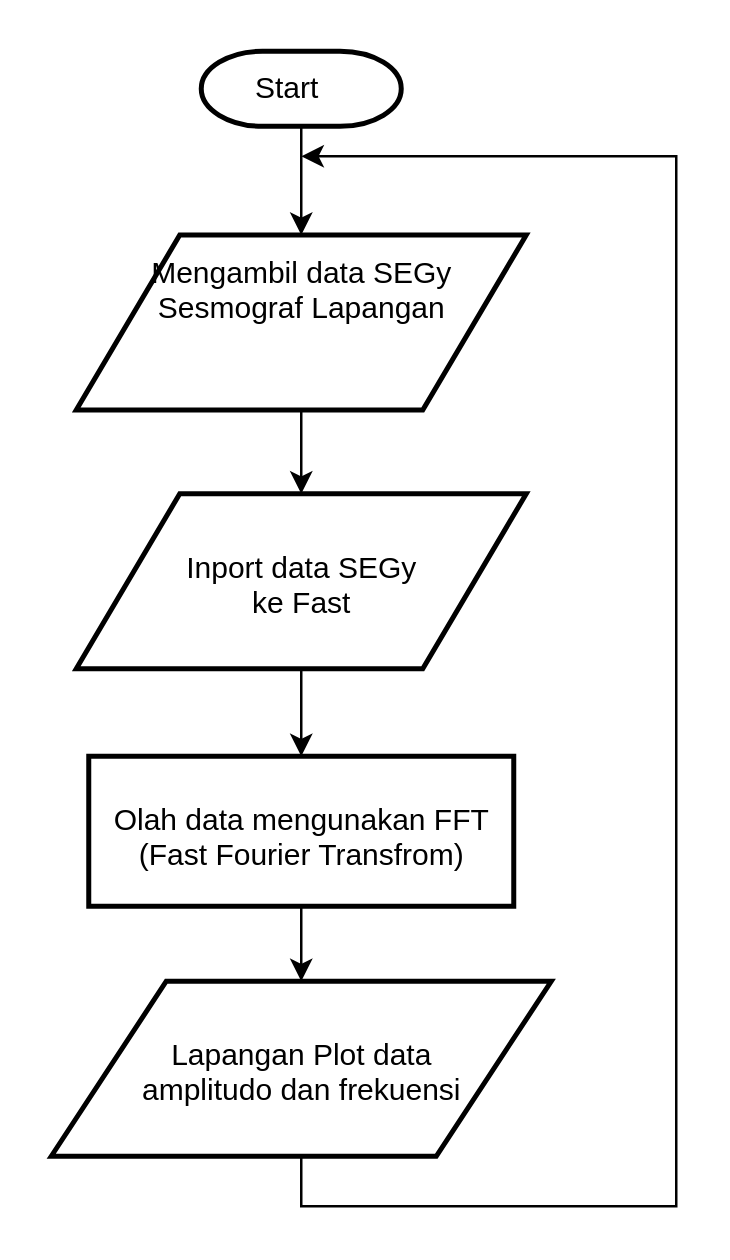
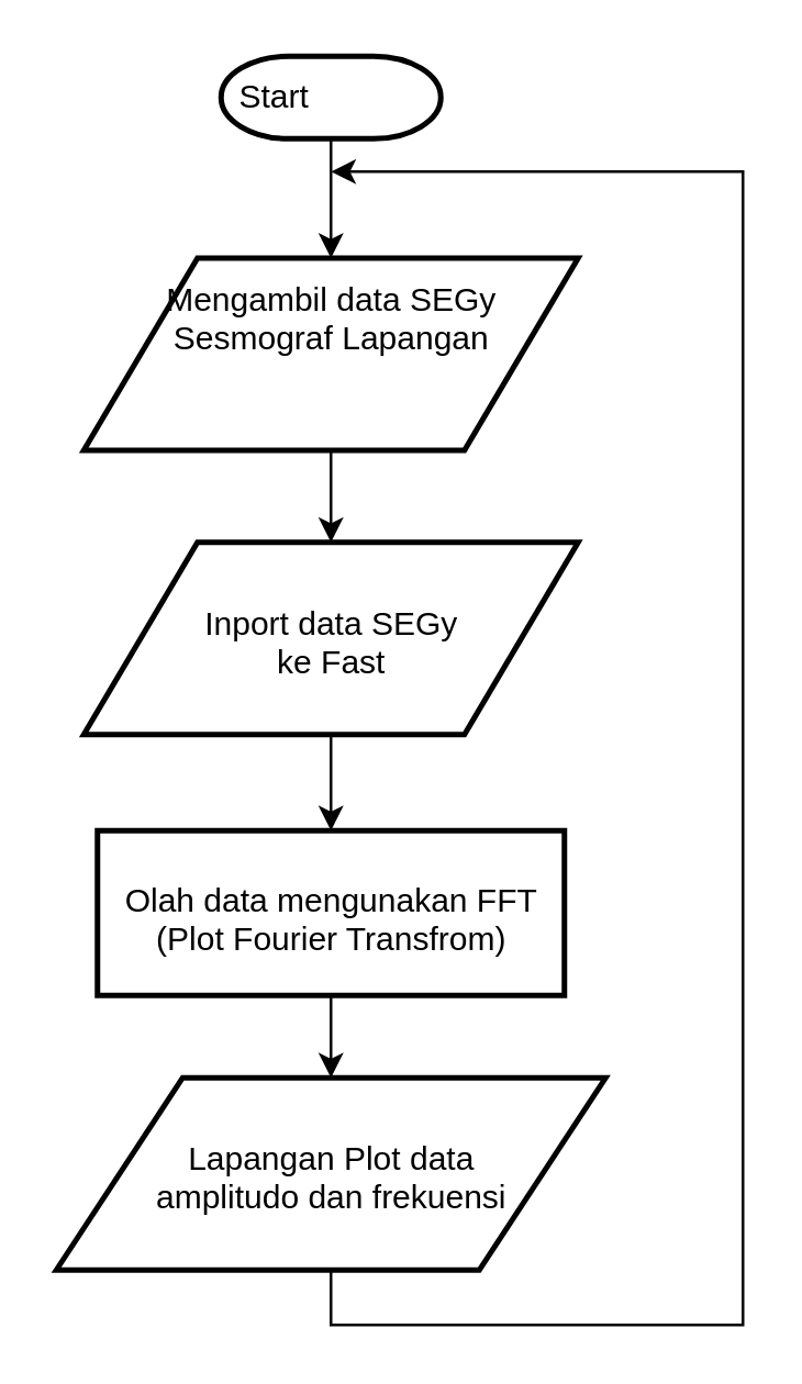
  <mxCell id="0" />
  <mxCell id="1" parent="0" />
  <mxCell id="2" style="edgeStyle=orthogonalEdgeStyle;rounded=0;orthogonalLoop=1;jettySize=auto;html=1;exitX=0.5;exitY=1;exitDx=0;exitDy=0;exitPerimeter=0;entryX=0.5;entryY=0;entryDx=0;entryDy=0;" edge="1" parent="1" source="3" target="6"><mxGeometry relative="1" as="geometry" /></mxCell>
  <mxCell id="3" value="" style="strokeWidth=2;html=1;shape=mxgraph.flowchart.terminator;whiteSpace=wrap;" vertex="1" parent="1"><mxGeometry x="80" y="20" width="80" height="30" as="geometry" /></mxCell>
- <mxCell id="4" value="Start" style="text;html=1;resizable=0;points=[];autosize=1;align=left;verticalAlign=top;spacingTop=-4;" vertex="1" parent="1"><mxGeometry x="100" y="25" width="40" height="20" as="geometry" /></mxCell>
+ <mxCell id="4" value="Start" style="text;html=1;resizable=0;points=[];autosize=1;align=left;verticalAlign=top;spacingTop=-4;" vertex="1" parent="1"><mxGeometry x="85" y="25" width="40" height="20" as="geometry" /></mxCell>
  <mxCell id="5" style="edgeStyle=orthogonalEdgeStyle;rounded=0;orthogonalLoop=1;jettySize=auto;html=1;exitX=0.5;exitY=1;exitDx=0;exitDy=0;entryX=0.5;entryY=0;entryDx=0;entryDy=0;" edge="1" parent="1" source="6" target="9"><mxGeometry relative="1" as="geometry" /></mxCell>
  <mxCell id="6" value="" style="verticalLabelPosition=bottom;verticalAlign=top;html=1;strokeWidth=2;shape=parallelogram;perimeter=parallelogramPerimeter;whiteSpace=wrap;rounded=0;arcSize=12;size=0.23;" vertex="1" parent="1"><mxGeometry x="30" y="93.5" width="180" height="70" as="geometry" /></mxCell>
  <mxCell id="7" value="Mengambil data SEGy &lt;br&gt;Sesmograf Lapangan" style="text;html=1;resizable=0;points=[];autosize=1;align=center;verticalAlign=top;spacingTop=-4;" vertex="1" parent="1"><mxGeometry x="50" y="98.5" width="140" height="30" as="geometry" /></mxCell>
  <mxCell id="8" style="edgeStyle=orthogonalEdgeStyle;rounded=0;orthogonalLoop=1;jettySize=auto;html=1;exitX=0.5;exitY=1;exitDx=0;exitDy=0;entryX=0.5;entryY=0;entryDx=0;entryDy=0;" edge="1" parent="1" source="9" target="12"><mxGeometry relative="1" as="geometry" /></mxCell>
  <mxCell id="9" value="" style="verticalLabelPosition=bottom;verticalAlign=top;html=1;strokeWidth=2;shape=parallelogram;perimeter=parallelogramPerimeter;whiteSpace=wrap;rounded=0;arcSize=12;size=0.23;" vertex="1" parent="1"><mxGeometry x="30" y="197" width="180" height="70" as="geometry" /></mxCell>
  <mxCell id="10" value="Inport data SEGy &lt;br&gt;ke Fast" style="text;html=1;resizable=0;points=[];autosize=1;align=center;verticalAlign=top;spacingTop=-4;" vertex="1" parent="1"><mxGeometry x="65" y="217" width="110" height="30" as="geometry" /></mxCell>
  <mxCell id="11" style="edgeStyle=orthogonalEdgeStyle;rounded=0;orthogonalLoop=1;jettySize=auto;html=1;exitX=0.5;exitY=1;exitDx=0;exitDy=0;entryX=0.5;entryY=0;entryDx=0;entryDy=0;" edge="1" parent="1" source="12" target="15"><mxGeometry relative="1" as="geometry" /></mxCell>
  <mxCell id="12" value="" style="rounded=0;whiteSpace=wrap;html=1;absoluteArcSize=1;arcSize=14;strokeWidth=2;" vertex="1" parent="1"><mxGeometry x="35" y="302" width="170" height="60" as="geometry" /></mxCell>
- <mxCell id="13" value="Olah data mengunakan FFT &lt;br&gt;(Fast Fourier Transfrom)" style="text;html=1;resizable=0;points=[];autosize=1;align=center;verticalAlign=top;spacingTop=-4;" vertex="1" parent="1"><mxGeometry x="35" y="318" width="170" height="30" as="geometry" /></mxCell>
+ <mxCell id="13" value="Olah data mengunakan FFT &lt;br&gt;(Plot Fourier Transfrom)" style="text;html=1;resizable=0;points=[];autosize=1;align=center;verticalAlign=top;spacingTop=-4;" vertex="1" parent="1"><mxGeometry x="35" y="318" width="170" height="30" as="geometry" /></mxCell>
  <mxCell id="14" style="edgeStyle=orthogonalEdgeStyle;rounded=0;orthogonalLoop=1;jettySize=auto;html=1;exitX=0.5;exitY=1;exitDx=0;exitDy=0;endArrow=classic;endFill=1;" edge="1" parent="1" source="15"><mxGeometry relative="1" as="geometry"><mxPoint x="120" y="62" as="targetPoint" /><Array as="points"><mxPoint x="120" y="482" /><mxPoint x="270" y="482" /><mxPoint x="270" y="62" /></Array></mxGeometry></mxCell>
  <mxCell id="15" value="" style="verticalLabelPosition=bottom;verticalAlign=top;html=1;strokeWidth=2;shape=parallelogram;perimeter=parallelogramPerimeter;whiteSpace=wrap;rounded=0;arcSize=12;size=0.23;" vertex="1" parent="1"><mxGeometry x="20" y="392" width="200" height="70" as="geometry" /></mxCell>
  <mxCell id="16" value="Lapangan Plot data &lt;br&gt;amplitudo dan frekuensi" style="text;html=1;resizable=0;points=[];autosize=1;align=center;verticalAlign=top;spacingTop=-4;" vertex="1" parent="1"><mxGeometry x="50" y="412" width="140" height="30" as="geometry" /></mxCell>
